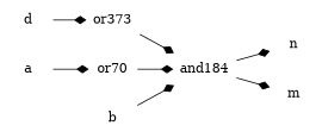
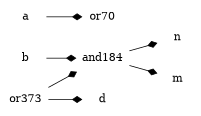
  digraph {
    rankdir=LR
    node [shape=plaintext]
    edge [arrowhead=diamond]
    n1 [label=and184]
    n2 [label=n]
    n3 [label=m]
    n4 [label=or373]
    n5 [label=or70]
    n6 [label=a]
    n7 [label=d]
    n8 [label=b]
    n1 -> n2
    n1 -> n3
    n4 -> n1
-   n5 -> n1
    n6 -> n5
-   n7 -> n4
+   n4 -> n7
    n8 -> n1
  }
